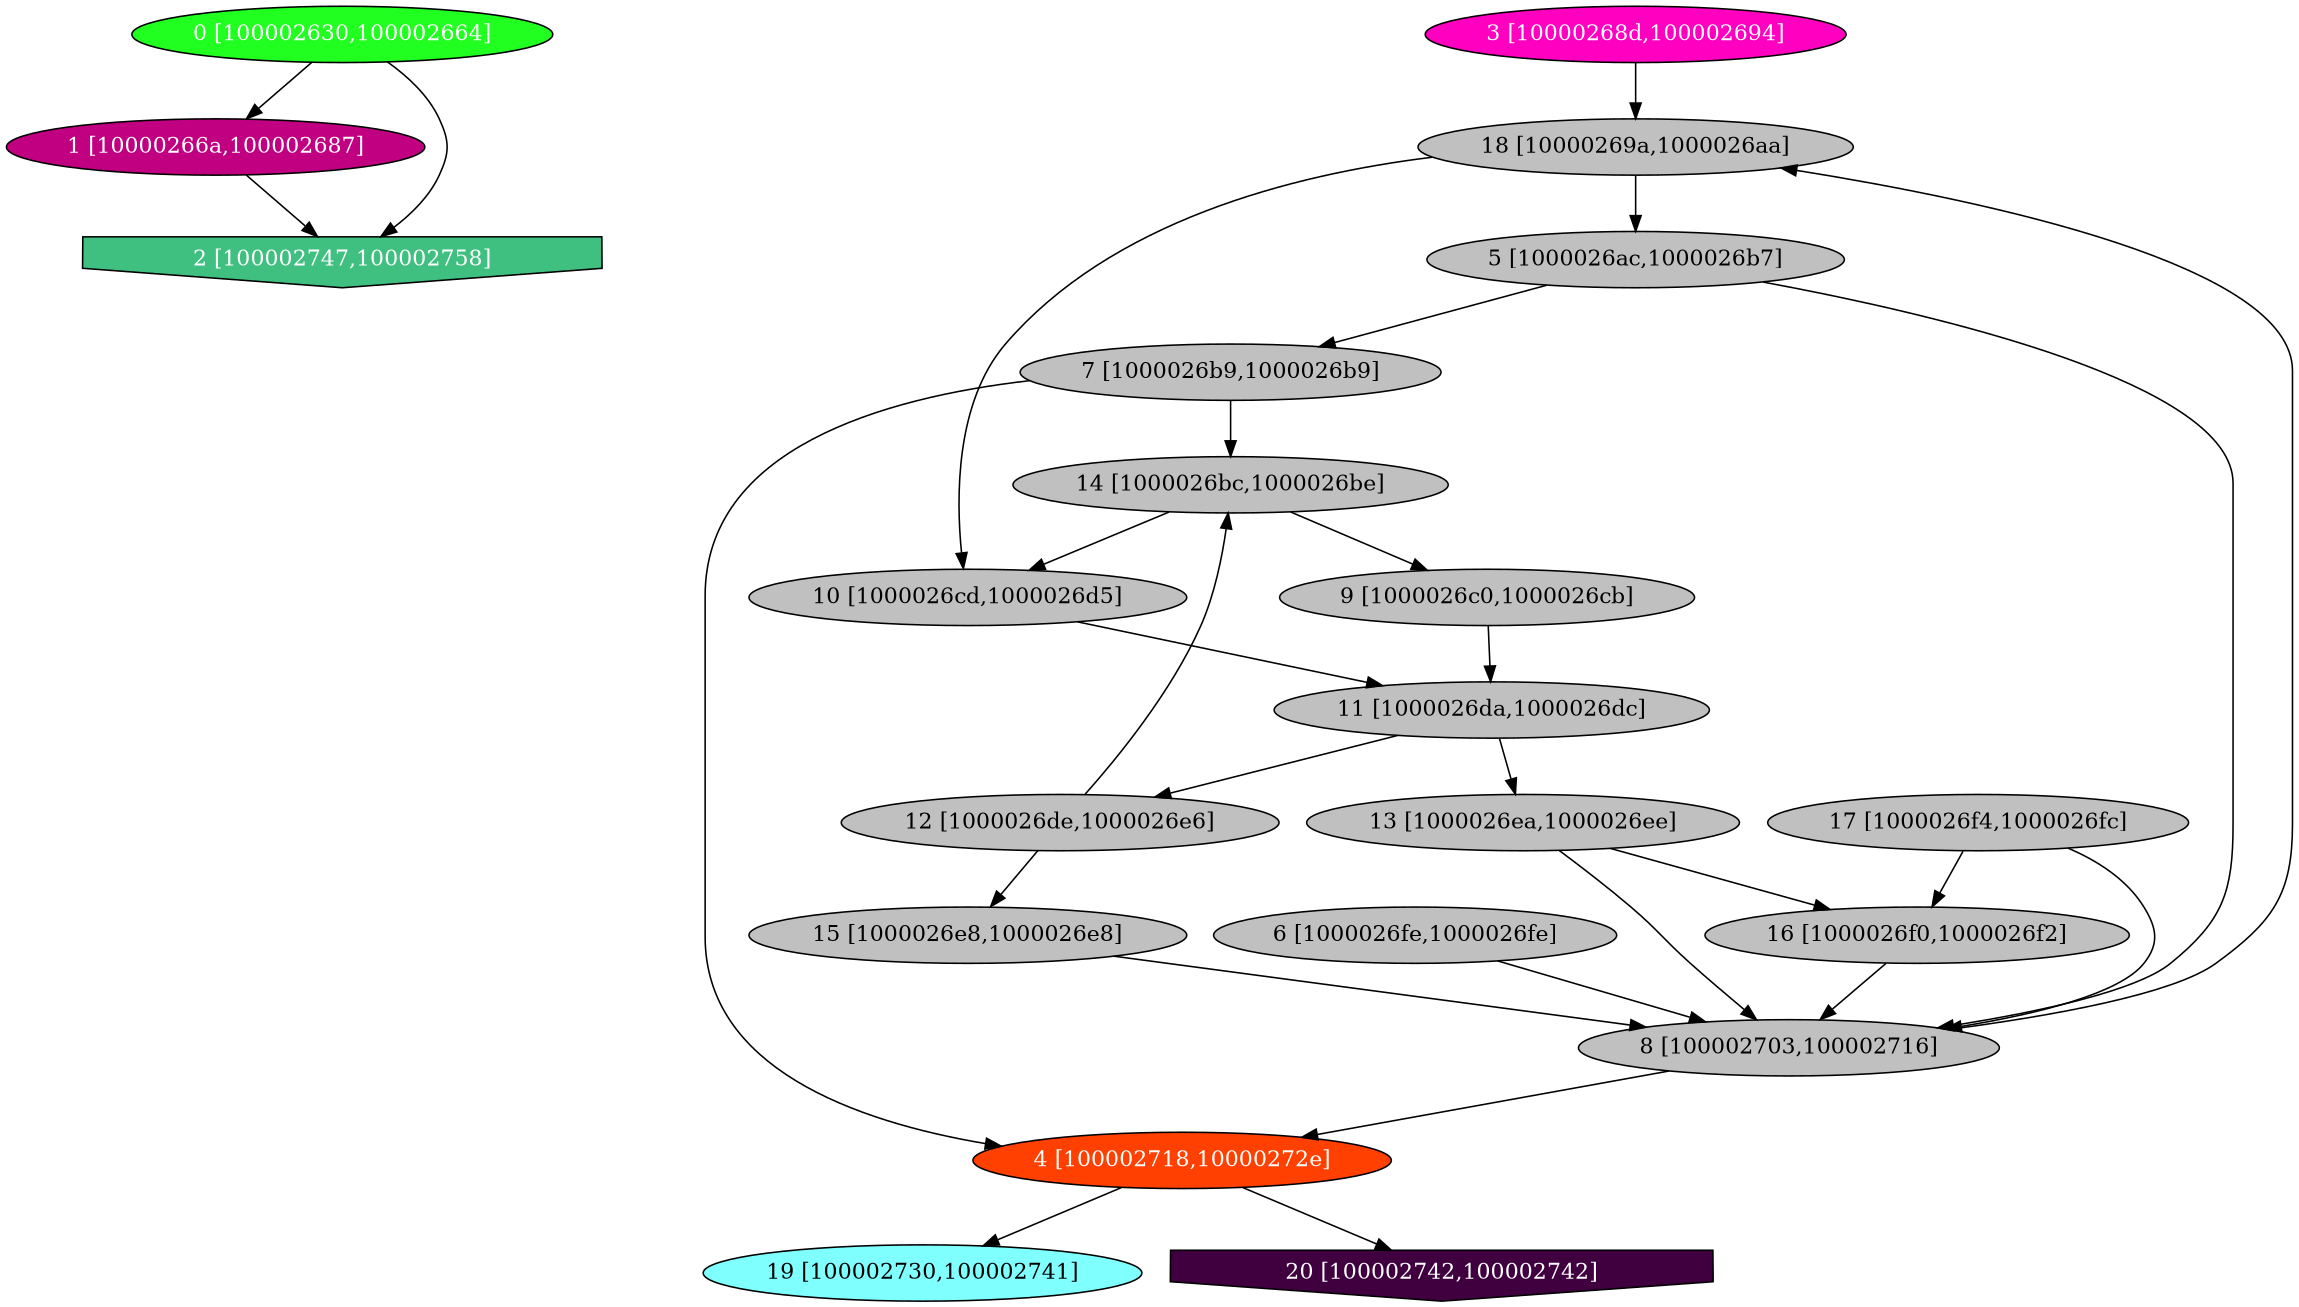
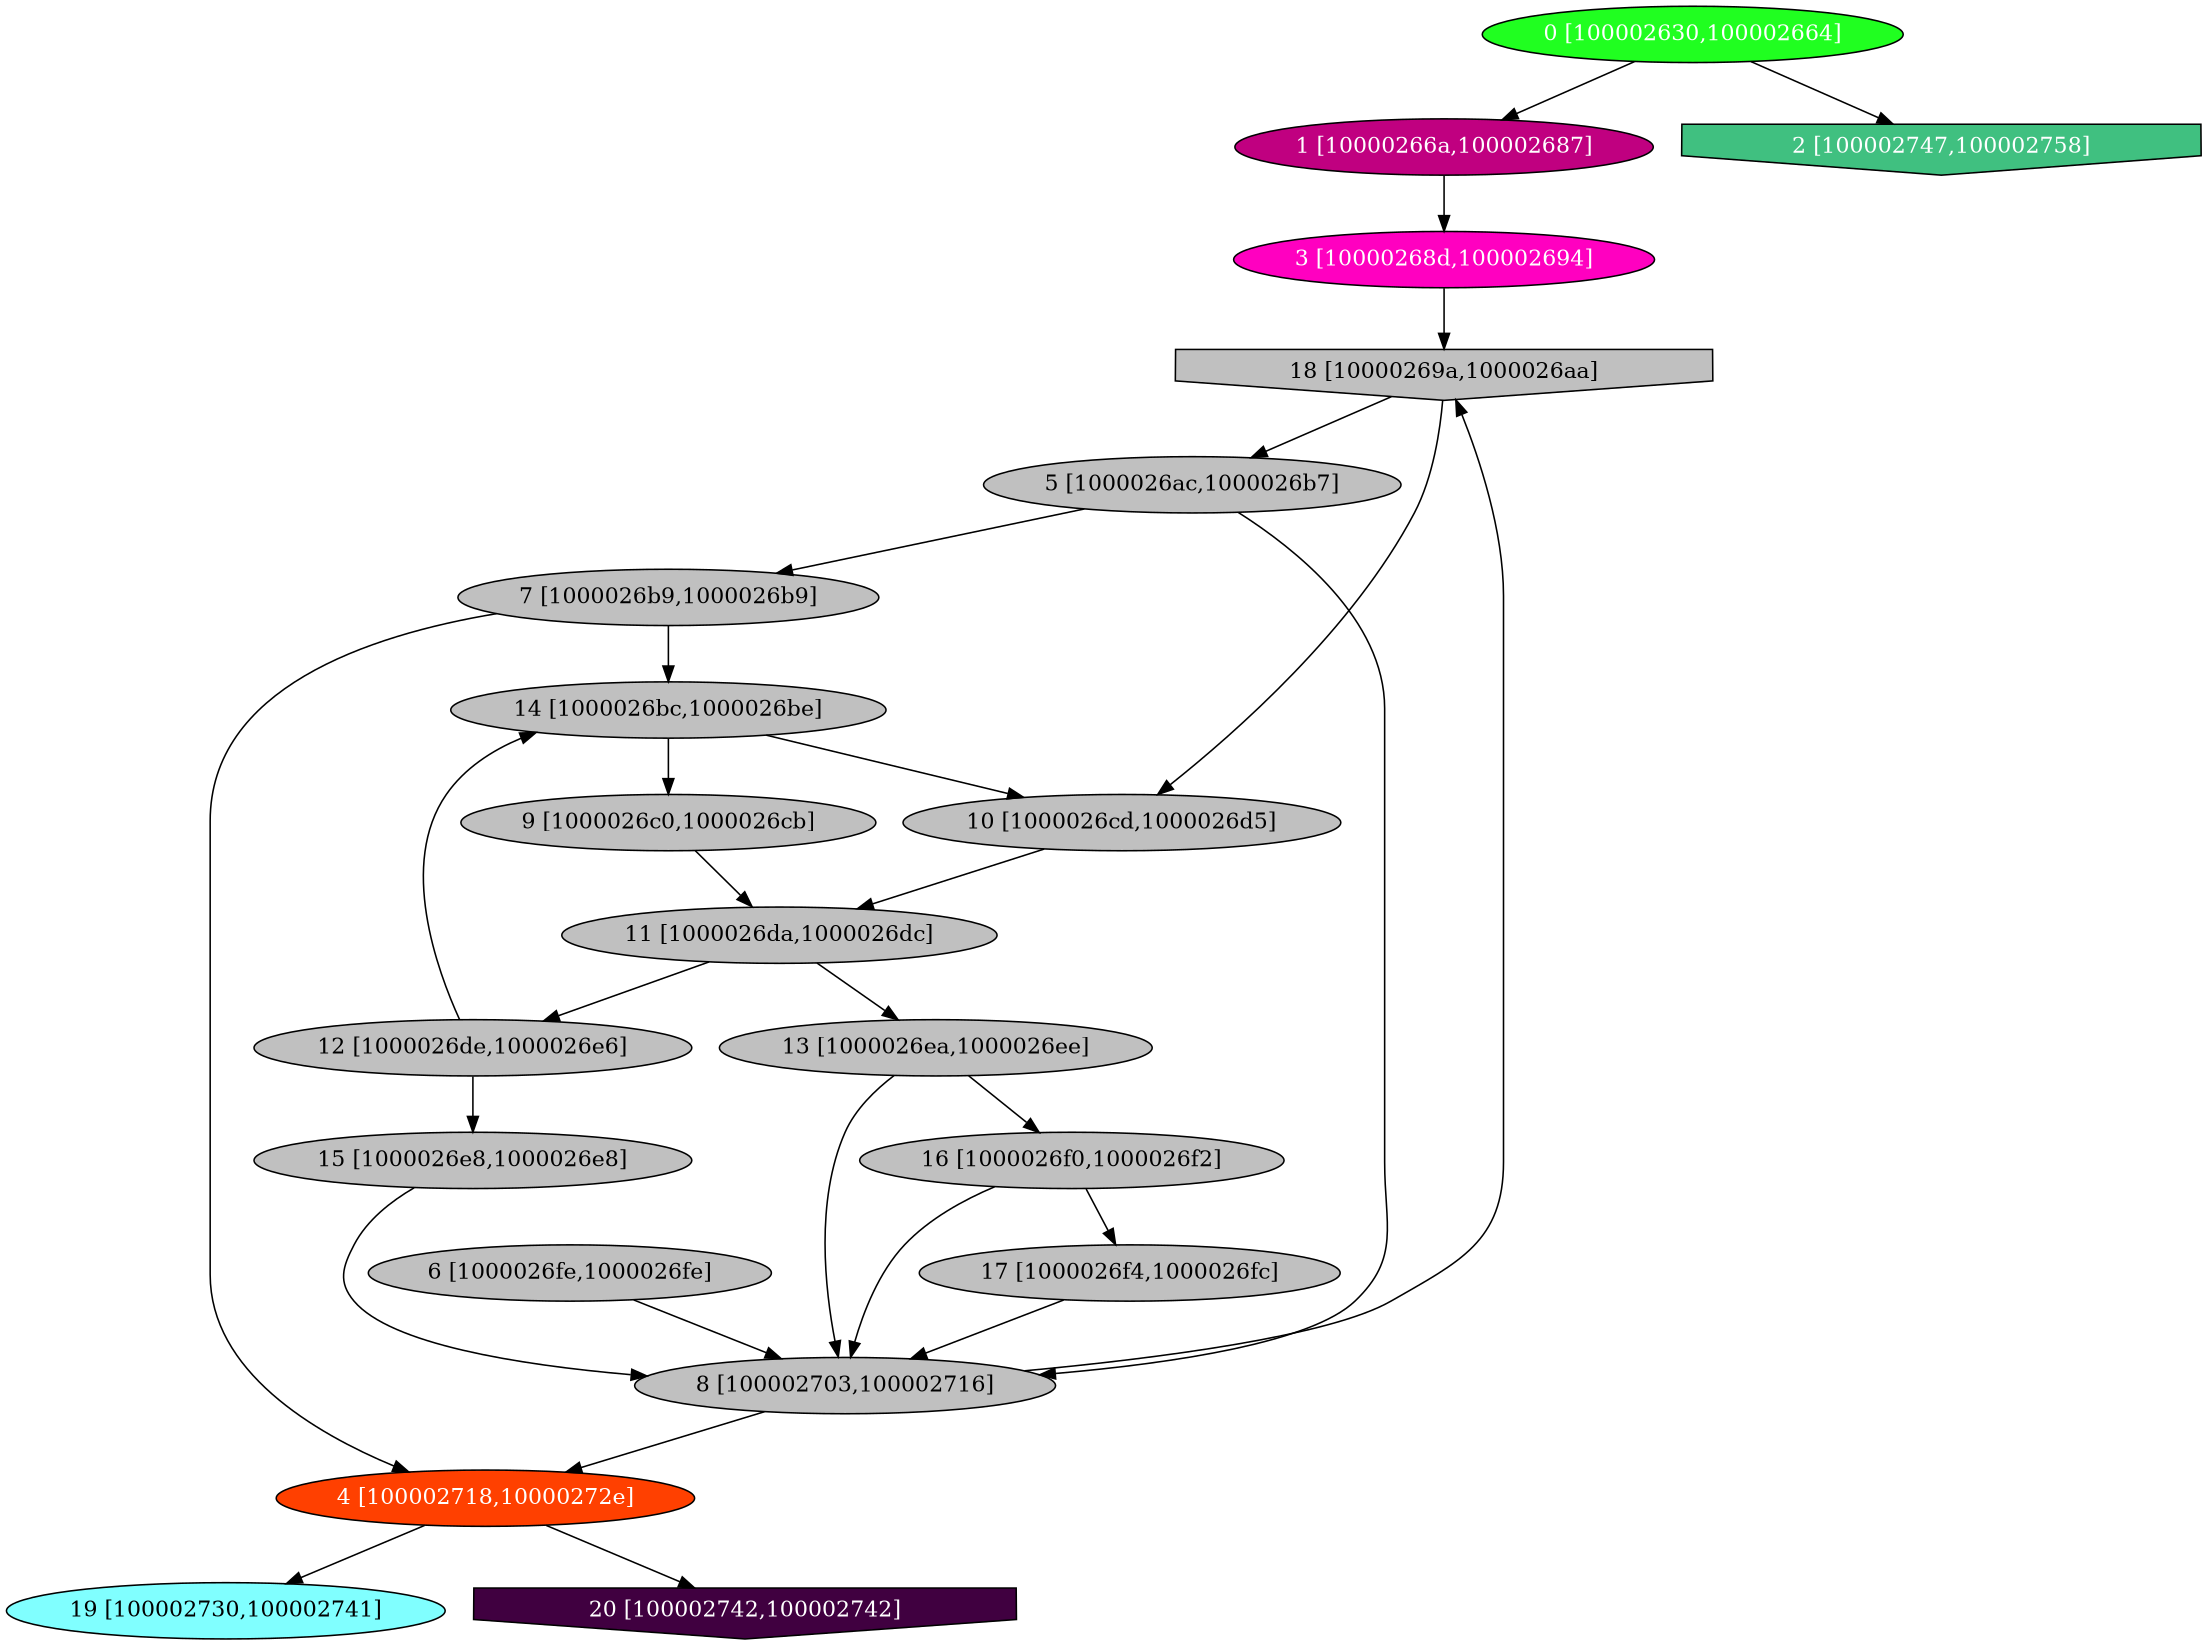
  digraph {
    node [fillcolor="#C0C0C0" fontcolor="#000000" shape=oval style=filled]
    n1 [fillcolor="#20FF20" fontcolor="#ffffff" label="0 [100002630,100002664]"]
    n2 [fillcolor="#C00080" fontcolor="#ffffff" label="1 [10000266a,100002687]"]
    n3 [fillcolor="#40C080" fontcolor="#ffffff" label="2 [100002747,100002758]" shape=invhouse]
    n4 [fillcolor="#FF00C0" fontcolor="#ffffff" label="3 [10000268d,100002694]"]
-   n5 [label="18 [10000269a,1000026aa]"]
+   n5 [label="18 [10000269a,1000026aa]" shape=invhouse]
    n6 [fillcolor="#FF4000" fontcolor="#ffffff" label="4 [100002718,10000272e]"]
    n7 [fillcolor="#80FFFF" label="19 [100002730,100002741]"]
    n8 [fillcolor="#400040" fontcolor="#ffffff" label="20 [100002742,100002742]" shape=invhouse]
    n9 [label="5 [1000026ac,1000026b7]"]
    n10 [label="10 [1000026cd,1000026d5]"]
    n11 [label="7 [1000026b9,1000026b9]"]
    n12 [label="8 [100002703,100002716]"]
    n13 [label="14 [1000026bc,1000026be]"]
    n14 [label="6 [1000026fe,1000026fe]"]
    n15 [label="9 [1000026c0,1000026cb]"]
    n16 [label="11 [1000026da,1000026dc]"]
    n17 [label="12 [1000026de,1000026e6]"]
    n18 [label="13 [1000026ea,1000026ee]"]
    n19 [label="15 [1000026e8,1000026e8]"]
    n20 [label="16 [1000026f0,1000026f2]"]
    n21 [label="17 [1000026f4,1000026fc]"]
    n1 -> n2
    n1 -> n3
-   n2 -> n3
+   n2 -> n4
    n4 -> n5
    n5 -> n9
    n5 -> n10
    n6 -> n7
    n6 -> n8
    n9 -> n11
    n9 -> n12
    n10 -> n16
    n11 -> n6
    n11 -> n13
    n12 -> n5
    n12 -> n6
    n13 -> n10
    n13 -> n15
    n14 -> n12
    n15 -> n16
    n16 -> n17
    n16 -> n18
    n17 -> n13
    n17 -> n19
    n18 -> n12
    n18 -> n20
    n19 -> n12
    n20 -> n12
-   n21 -> n20
+   n20 -> n21
    n21 -> n12
  }
